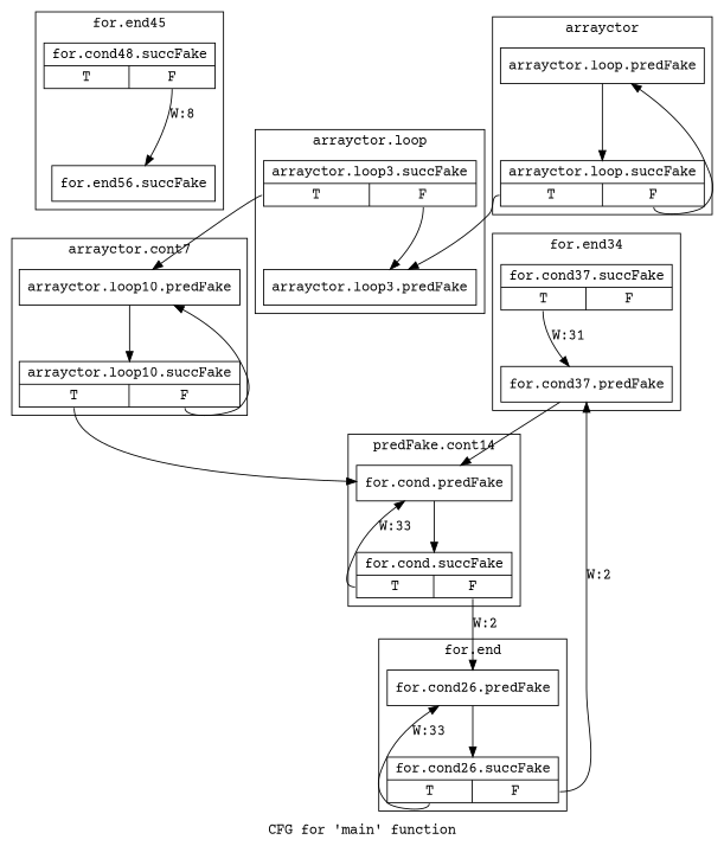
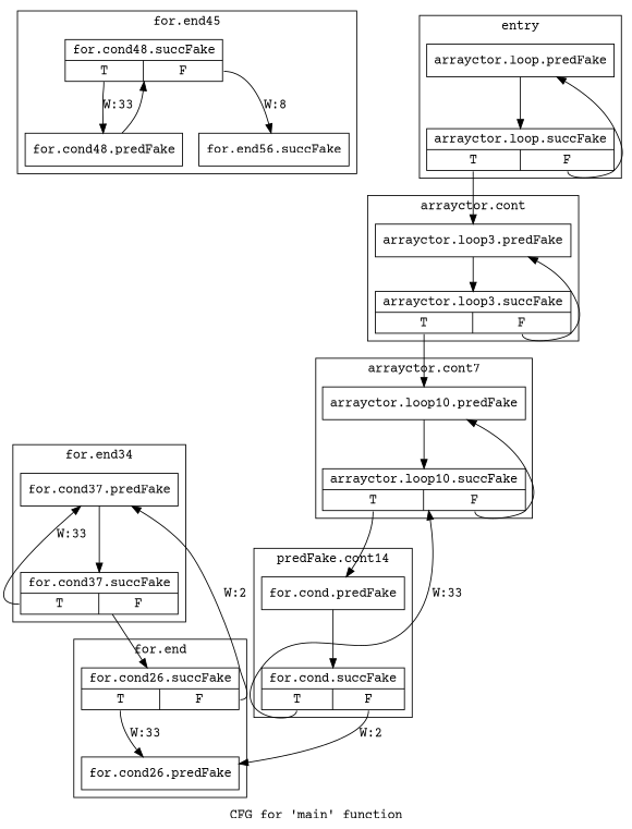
  digraph {
    fontname="Courier Prime"
    label="CFG for 'main' function"
    node [filename="../../../main.cpp" fontname="Courier Prime" linenumber=31 shape=record]
    edge [execusionnum=33 filename="../../../main.cpp" fontname="Courier Prime"]
    n1 [label="{for.end56.succFake}" linenumber=37]
+   n2 [label="{for.cond48.predFake}"]
    n3 [label="{for.cond48.succFake|{<s0>T|<s1>F}}"]
    n4 [label="{for.cond37.predFake}" linenumber=24]
    n5 [label="{for.cond37.succFake|{<s0>T|<s1>F}}" linenumber=24]
    n6 [label="{for.cond26.predFake}" linenumber=19]
    n7 [label="{for.cond26.succFake|{<s0>T|<s1>F}}" linenumber=19]
    n8 [label="{for.cond.predFake}" linenumber=11]
    n9 [label="{for.cond.succFake|{<s0>T|<s1>F}}" linenumber=11]
    n10 [label="{arrayctor.loop10.predFake}" linenumber=8]
    n11 [label="{arrayctor.loop10.succFake|{<s0>T|<s1>F}}" linenumber=8]
    n12 [label="{arrayctor.loop3.predFake}" linenumber=7]
    n13 [label="{arrayctor.loop3.succFake|{<s0>T|<s1>F}}" linenumber=7]
    n14 [label="{arrayctor.loop.predFake}" linenumber=6]
    n15 [label="{arrayctor.loop.succFake|{<s0>T|<s1>F}}" linenumber=6]
    subgraph cluster_1 {
      invocationtime=2
      label="for.end45"
      tripcount=32
      n1
+     n2
      n3
    }
    subgraph cluster_2 {
      invocationtime=2
      label="for.end34"
      tripcount=32
      n4
      n5
    }
    subgraph cluster_3 {
      invocationtime=2
      label="for.end"
      tripcount=32
      n6
      n7
    }
    subgraph cluster_4 {
      invocationtime=1
      label="predFake.cont14"
      tripcount=32
      n8
      n9
    }
    subgraph cluster_5 {
      invocationtime=1
      label="arrayctor.cont7"
      tripcount=0
      n10
      n11
    }
    subgraph cluster_6 {
      invocationtime=1
-     label="arrayctor.loop"
+     label="arrayctor.cont"
      tripcount=0
      n12
      n13
    }
    subgraph cluster_7 {
      invocationtime=1
-     label=arrayctor
+     label=entry
      tripcount=0
      n14
      n15
    }
+   n2 -> n3
    n3 -> n1 [execusionnum=1 label="W:8" tailport=s1]
-   n4 -> n8
-   n5 -> n4 [execusionnum=32 label="W:31" tailport=s0]
-   n6 -> n7
+   n3 -> n2 [execusionnum=32 label="W:33" tailport=s0]
+   n4 -> n5
+   n5 -> n4 [execusionnum=32 label="W:33" tailport=s0]
+   n5 -> n7
    n7 -> n4 [execusionnum=1 label="W:2" tailport=s1]
    n7 -> n6 [execusionnum=32 label="W:33" tailport=s0]
    n8 -> n9
    n9 -> n6 [callList="1:17" execusionnum=1 label="W:2" tailport=s1]
-   n9 -> n8 [execusionnum=32 label="W:33" tailport=s0]
+   n9 -> n11 [execusionnum=32 label="W:33" tailport=s0]
    n10 -> n11 [execusionnum=0]
    n11 -> n8 [tailport=s0]
    n11 -> n10 [tailport=s1 execusionnum="" filename=""]
+   n12 -> n13 [execusionnum=0]
    n13 -> n10 [execusionnum=0 tailport=s0]
    n13 -> n12 [tailport=s1 execusionnum="" filename=""]
    n14 -> n15 [execusionnum=0]
    n15 -> n12 [execusionnum=0 tailport=s0]
    n15 -> n14 [tailport=s1 execusionnum="" filename=""]
  }
